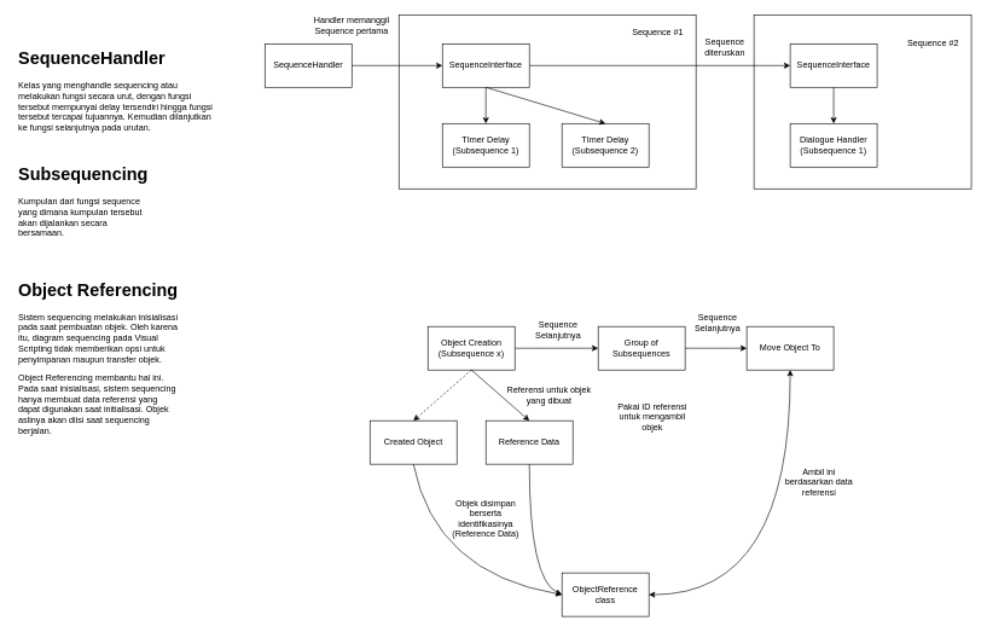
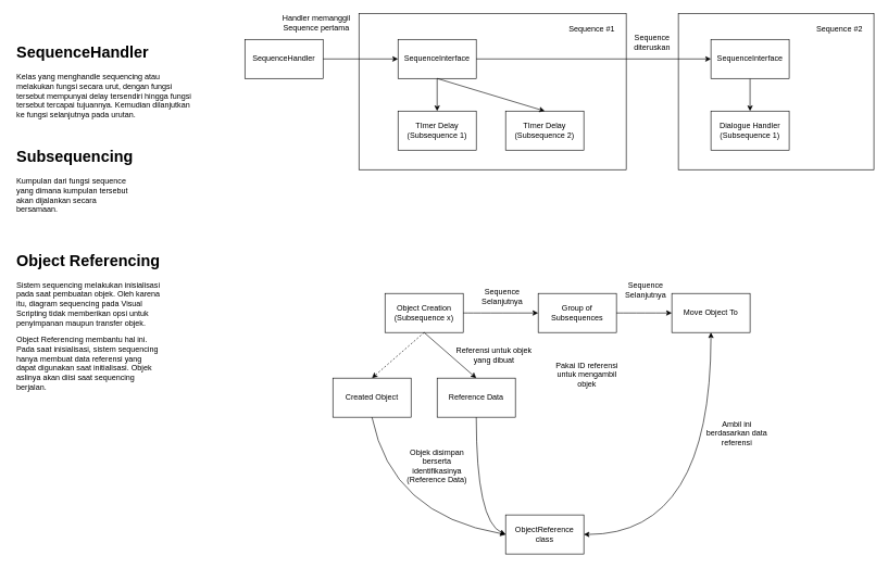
  <mxCell id="0" />
  <mxCell id="1" parent="0" />
  <mxCell id="2" value="" style="rounded=0;whiteSpace=wrap;html=1;" parent="1" vertex="1"><mxGeometry x="1040" y="20" width="300" height="240" as="geometry" /></mxCell>
  <mxCell id="3" value="" style="rounded=0;whiteSpace=wrap;html=1;" parent="1" vertex="1"><mxGeometry x="550" y="20" width="410" height="240" as="geometry" /></mxCell>
  <mxCell id="4" value="&lt;h1&gt;SequenceHandler&lt;/h1&gt;&lt;p&gt;Kelas yang menghandle sequencing atau melakukan fungsi secara urut, dengan fungsi tersebut mempunyai delay tersendiri hingga fungsi tersebut tercapai tujuannya. Kemudian dilanjutkan ke fungsi selanjutnya pada urutan.&lt;/p&gt;" style="text;html=1;strokeColor=none;fillColor=none;spacing=5;spacingTop=-20;whiteSpace=wrap;overflow=hidden;rounded=0;" parent="1" vertex="1"><mxGeometry x="20" y="60" width="280" height="150" as="geometry" /></mxCell>
- <mxCell id="5" value="SequenceHandler" style="rounded=0;whiteSpace=wrap;html=1;" parent="1" vertex="1"><mxGeometry x="365" y="60" width="120" height="60" as="geometry" /></mxCell>
+ <mxCell id="5" value="SequenceHandler" style="rounded=0;whiteSpace=wrap;html=1;" parent="1" vertex="1"><mxGeometry x="375" y="60" width="120" height="60" as="geometry" /></mxCell>
  <mxCell id="6" value="SequenceInterface" style="rounded=0;whiteSpace=wrap;html=1;" parent="1" vertex="1"><mxGeometry x="610" y="60" width="120" height="60" as="geometry" /></mxCell>
  <mxCell id="7" style="edgeStyle=none;html=1;entryX=0;entryY=0.5;entryDx=0;entryDy=0;" parent="1" source="5" target="6" edge="1"><mxGeometry relative="1" as="geometry"><mxPoint x="590" y="150" as="targetPoint" /></mxGeometry></mxCell>
  <mxCell id="8" value="Handler memanggil Sequence pertama" style="text;html=1;strokeColor=none;fillColor=none;align=center;verticalAlign=middle;whiteSpace=wrap;rounded=0;" parent="1" vertex="1"><mxGeometry x="430" y="20" width="110" height="30" as="geometry" /></mxCell>
  <mxCell id="9" value="Dialogue Handler&lt;br&gt;(Subsequence 1)" style="rounded=0;whiteSpace=wrap;html=1;" parent="1" vertex="1"><mxGeometry x="1090" y="170" width="120" height="60" as="geometry" /></mxCell>
  <mxCell id="10" value="" style="endArrow=classic;html=1;exitX=0.5;exitY=1;exitDx=0;exitDy=0;entryX=0.5;entryY=0;entryDx=0;entryDy=0;" parent="1" source="6" target="12" edge="1"><mxGeometry width="50" height="50" relative="1" as="geometry"><mxPoint x="680" y="250" as="sourcePoint" /><mxPoint x="670" y="180" as="targetPoint" /></mxGeometry></mxCell>
  <mxCell id="11" value="Sequence diteruskan&lt;span style=&quot;color: rgba(0, 0, 0, 0); font-family: monospace; font-size: 0px; text-align: start;&quot;&gt;%3CmxGraphModel%3E%3Croot%3E%3CmxCell%20id%3D%220%22%2F%3E%3CmxCell%20id%3D%221%22%20parent%3D%220%22%2F%3E%3CmxCell%20id%3D%222%22%20value%3D%22%22%20style%3D%22endArrow%3Dclassic%3Bhtml%3D1%3BexitX%3D0.5%3BexitY%3D1%3BexitDx%3D0%3BexitDy%3D0%3BentryX%3D0.5%3BentryY%3D0%3BentryDx%3D0%3BentryDy%3D0%3B%22%20edge%3D%221%22%20parent%3D%221%22%3E%3CmxGeometry%20width%3D%2250%22%20height%3D%2250%22%20relative%3D%221%22%20as%3D%22geometry%22%3E%3CmxPoint%20x%3D%22720%22%20y%3D%22450%22%20as%3D%22sourcePoint%22%2F%3E%3CmxPoint%20x%3D%22720%22%20y%3D%22500%22%20as%3D%22targetPoint%22%2F%3E%3C%2FmxGeometry%3E%3C%2FmxCell%3E%3C%2Froot%3E%3C%2FmxGraphModel%3E&lt;/span&gt;" style="text;html=1;strokeColor=none;fillColor=none;align=center;verticalAlign=middle;whiteSpace=wrap;rounded=0;" parent="1" vertex="1"><mxGeometry x="970" y="50" width="60" height="30" as="geometry" /></mxCell>
  <mxCell id="12" value="TImer Delay&lt;br&gt;(Subsequence 1)" style="rounded=0;whiteSpace=wrap;html=1;" parent="1" vertex="1"><mxGeometry x="610" y="170" width="120" height="60" as="geometry" /></mxCell>
  <mxCell id="13" value="TImer Delay&lt;br&gt;(Subsequence 2)" style="rounded=0;whiteSpace=wrap;html=1;" parent="1" vertex="1"><mxGeometry x="775" y="170" width="120" height="60" as="geometry" /></mxCell>
  <mxCell id="14" value="" style="endArrow=classic;html=1;exitX=0.5;exitY=1;exitDx=0;exitDy=0;entryX=0.5;entryY=0;entryDx=0;entryDy=0;" parent="1" source="6" target="13" edge="1"><mxGeometry width="50" height="50" relative="1" as="geometry"><mxPoint x="640" y="310" as="sourcePoint" /><mxPoint x="690" y="260" as="targetPoint" /></mxGeometry></mxCell>
  <mxCell id="15" value="Sequence #1" style="text;html=1;strokeColor=none;fillColor=none;align=center;verticalAlign=middle;whiteSpace=wrap;rounded=0;" parent="1" vertex="1"><mxGeometry x="870" y="30" width="75" height="30" as="geometry" /></mxCell>
  <mxCell id="16" value="" style="endArrow=classic;html=1;exitX=1;exitY=0.5;exitDx=0;exitDy=0;entryX=0;entryY=0.5;entryDx=0;entryDy=0;" parent="1" source="6" target="18" edge="1"><mxGeometry width="50" height="50" relative="1" as="geometry"><mxPoint x="810" y="180" as="sourcePoint" /><mxPoint x="860" y="130" as="targetPoint" /></mxGeometry></mxCell>
  <mxCell id="17" value="" style="edgeStyle=none;html=1;" parent="1" source="18" target="9" edge="1"><mxGeometry relative="1" as="geometry" /></mxCell>
  <mxCell id="18" value="SequenceInterface" style="rounded=0;whiteSpace=wrap;html=1;" parent="1" vertex="1"><mxGeometry x="1090" y="60" width="120" height="60" as="geometry" /></mxCell>
- <mxCell id="19" value="Sequence #2" style="text;html=1;strokeColor=none;fillColor=none;align=center;verticalAlign=middle;whiteSpace=wrap;rounded=0;" parent="1" vertex="1"><mxGeometry x="1250" y="45" width="75" height="30" as="geometry" /></mxCell>
+ <mxCell id="19" value="Sequence #2" style="text;html=1;strokeColor=none;fillColor=none;align=center;verticalAlign=middle;whiteSpace=wrap;rounded=0;" parent="1" vertex="1"><mxGeometry x="1250" y="30" width="75" height="30" as="geometry" /></mxCell>
  <mxCell id="20" value="&lt;h1&gt;Subsequencing&lt;/h1&gt;&lt;p&gt;Kumpulan dari fungsi sequence yang dimana kumpulan tersebut akan dijalankan secara bersamaan.&lt;/p&gt;" style="text;html=1;strokeColor=none;fillColor=none;spacing=5;spacingTop=-20;whiteSpace=wrap;overflow=hidden;rounded=0;" parent="1" vertex="1"><mxGeometry x="20" y="220" width="190" height="120" as="geometry" /></mxCell>
  <mxCell id="21" value="&lt;h1&gt;Object Referencing&lt;/h1&gt;&lt;p&gt;Sistem sequencing melakukan inisialisasi pada saat pembuatan objek. Oleh karena itu, diagram sequencing pada Visual Scripting tidak memberikan opsi untuk penyimpanan maupun transfer objek.&lt;/p&gt;&lt;p&gt;Object Referencing membantu hal ini. Pada saat inisialisasi, sistem sequencing hanya membuat data referensi yang dapat digunakan saat initialisasi. Objek aslinya akan diisi saat sequencing berjalan.&amp;nbsp;&lt;/p&gt;" style="text;html=1;strokeColor=none;fillColor=none;spacing=5;spacingTop=-20;whiteSpace=wrap;overflow=hidden;rounded=0;" parent="1" vertex="1"><mxGeometry x="20" y="380" width="230" height="230" as="geometry" /></mxCell>
  <mxCell id="22" value="Object Creation&lt;br&gt;(Subsequence x)" style="rounded=0;whiteSpace=wrap;html=1;" parent="1" vertex="1"><mxGeometry x="590" y="450" width="120" height="60" as="geometry" /></mxCell>
  <mxCell id="23" value="Move Object To" style="rounded=0;whiteSpace=wrap;html=1;" parent="1" vertex="1"><mxGeometry x="1030" y="450" width="120" height="60" as="geometry" /></mxCell>
  <mxCell id="24" value="Group of Subsequences" style="rounded=0;whiteSpace=wrap;html=1;" parent="1" vertex="1"><mxGeometry x="825" y="450" width="120" height="60" as="geometry" /></mxCell>
  <mxCell id="25" value="Created Object" style="rounded=0;whiteSpace=wrap;html=1;" parent="1" vertex="1"><mxGeometry x="510" y="580" width="120" height="60" as="geometry" /></mxCell>
  <mxCell id="26" value="Reference Data" style="rounded=0;whiteSpace=wrap;html=1;" parent="1" vertex="1"><mxGeometry x="670" y="580" width="120" height="60" as="geometry" /></mxCell>
  <mxCell id="27" value="" style="endArrow=classic;html=1;exitX=0.5;exitY=1;exitDx=0;exitDy=0;entryX=0.5;entryY=0;entryDx=0;entryDy=0;dashed=1;" parent="1" source="22" target="25" edge="1"><mxGeometry width="50" height="50" relative="1" as="geometry"><mxPoint x="700" y="540" as="sourcePoint" /><mxPoint x="750" y="490" as="targetPoint" /></mxGeometry></mxCell>
  <mxCell id="28" value="" style="endArrow=classic;html=1;exitX=0.5;exitY=1;exitDx=0;exitDy=0;entryX=0.5;entryY=0;entryDx=0;entryDy=0;" parent="1" source="22" target="26" edge="1"><mxGeometry width="50" height="50" relative="1" as="geometry"><mxPoint x="700" y="540" as="sourcePoint" /><mxPoint x="750" y="490" as="targetPoint" /></mxGeometry></mxCell>
  <mxCell id="29" value="Referensi untuk objek yang dibuat" style="text;html=1;strokeColor=none;fillColor=none;align=center;verticalAlign=middle;whiteSpace=wrap;rounded=0;" parent="1" vertex="1"><mxGeometry x="690" y="530" width="135" height="30" as="geometry" /></mxCell>
  <mxCell id="30" value="ObjectReference&lt;br&gt;class" style="rounded=0;whiteSpace=wrap;html=1;" parent="1" vertex="1"><mxGeometry x="775" y="790" width="120" height="60" as="geometry" /></mxCell>
  <mxCell id="31" value="" style="endArrow=classic;html=1;exitX=0.5;exitY=1;exitDx=0;exitDy=0;entryX=0;entryY=0.5;entryDx=0;entryDy=0;curved=1;" parent="1" source="25" target="30" edge="1"><mxGeometry width="50" height="50" relative="1" as="geometry"><mxPoint x="700" y="650" as="sourcePoint" /><mxPoint x="750" y="600" as="targetPoint" /><Array as="points"><mxPoint x="600" y="790" /></Array></mxGeometry></mxCell>
  <mxCell id="32" value="" style="endArrow=classic;html=1;exitX=0.5;exitY=1;exitDx=0;exitDy=0;entryX=0;entryY=0.5;entryDx=0;entryDy=0;curved=1;" parent="1" source="26" target="30" edge="1"><mxGeometry width="50" height="50" relative="1" as="geometry"><mxPoint x="700" y="650" as="sourcePoint" /><mxPoint x="750" y="600" as="targetPoint" /><Array as="points"><mxPoint x="730" y="800" /></Array></mxGeometry></mxCell>
  <mxCell id="33" value="Objek disimpan berserta identifikasinya (Reference Data)" style="text;html=1;strokeColor=none;fillColor=none;align=center;verticalAlign=middle;whiteSpace=wrap;rounded=0;" parent="1" vertex="1"><mxGeometry x="620" y="700" width="100" height="30" as="geometry" /></mxCell>
  <mxCell id="34" value="" style="endArrow=classic;html=1;curved=1;exitX=1;exitY=0.5;exitDx=0;exitDy=0;entryX=0;entryY=0.5;entryDx=0;entryDy=0;" parent="1" source="22" target="24" edge="1"><mxGeometry width="50" height="50" relative="1" as="geometry"><mxPoint x="700" y="620" as="sourcePoint" /><mxPoint x="750" y="570" as="targetPoint" /></mxGeometry></mxCell>
  <mxCell id="35" value="" style="endArrow=classic;html=1;curved=1;exitX=1;exitY=0.5;exitDx=0;exitDy=0;entryX=0;entryY=0.5;entryDx=0;entryDy=0;" parent="1" source="24" target="23" edge="1"><mxGeometry width="50" height="50" relative="1" as="geometry"><mxPoint x="700" y="620" as="sourcePoint" /><mxPoint x="750" y="570" as="targetPoint" /></mxGeometry></mxCell>
  <mxCell id="36" value="Sequence Selanjutnya" style="text;html=1;strokeColor=none;fillColor=none;align=center;verticalAlign=middle;whiteSpace=wrap;rounded=0;" parent="1" vertex="1"><mxGeometry x="740" y="440" width="60" height="30" as="geometry" /></mxCell>
  <mxCell id="37" value="Sequence Selanjutnya" style="text;html=1;strokeColor=none;fillColor=none;align=center;verticalAlign=middle;whiteSpace=wrap;rounded=0;" parent="1" vertex="1"><mxGeometry x="960" y="430" width="60" height="30" as="geometry" /></mxCell>
  <mxCell id="38" value="Pakai ID referensi untuk mengambil objek" style="text;html=1;strokeColor=none;fillColor=none;align=center;verticalAlign=middle;whiteSpace=wrap;rounded=0;" parent="1" vertex="1"><mxGeometry x="840" y="560" width="120" height="30" as="geometry" /></mxCell>
  <mxCell id="39" value="" style="endArrow=classic;html=1;curved=1;entryX=0.5;entryY=1;entryDx=0;entryDy=0;exitX=1;exitY=0.5;exitDx=0;exitDy=0;startArrow=classic;startFill=1;" parent="1" source="30" target="23" edge="1"><mxGeometry width="50" height="50" relative="1" as="geometry"><mxPoint x="970" y="740" as="sourcePoint" /><mxPoint x="750" y="540" as="targetPoint" /><Array as="points"><mxPoint x="1090" y="820" /></Array></mxGeometry></mxCell>
  <mxCell id="40" value="Ambil ini berdasarkan data referensi" style="text;html=1;strokeColor=none;fillColor=none;align=center;verticalAlign=middle;whiteSpace=wrap;rounded=0;" parent="1" vertex="1"><mxGeometry x="1080" y="650" width="100" height="30" as="geometry" /></mxCell>
